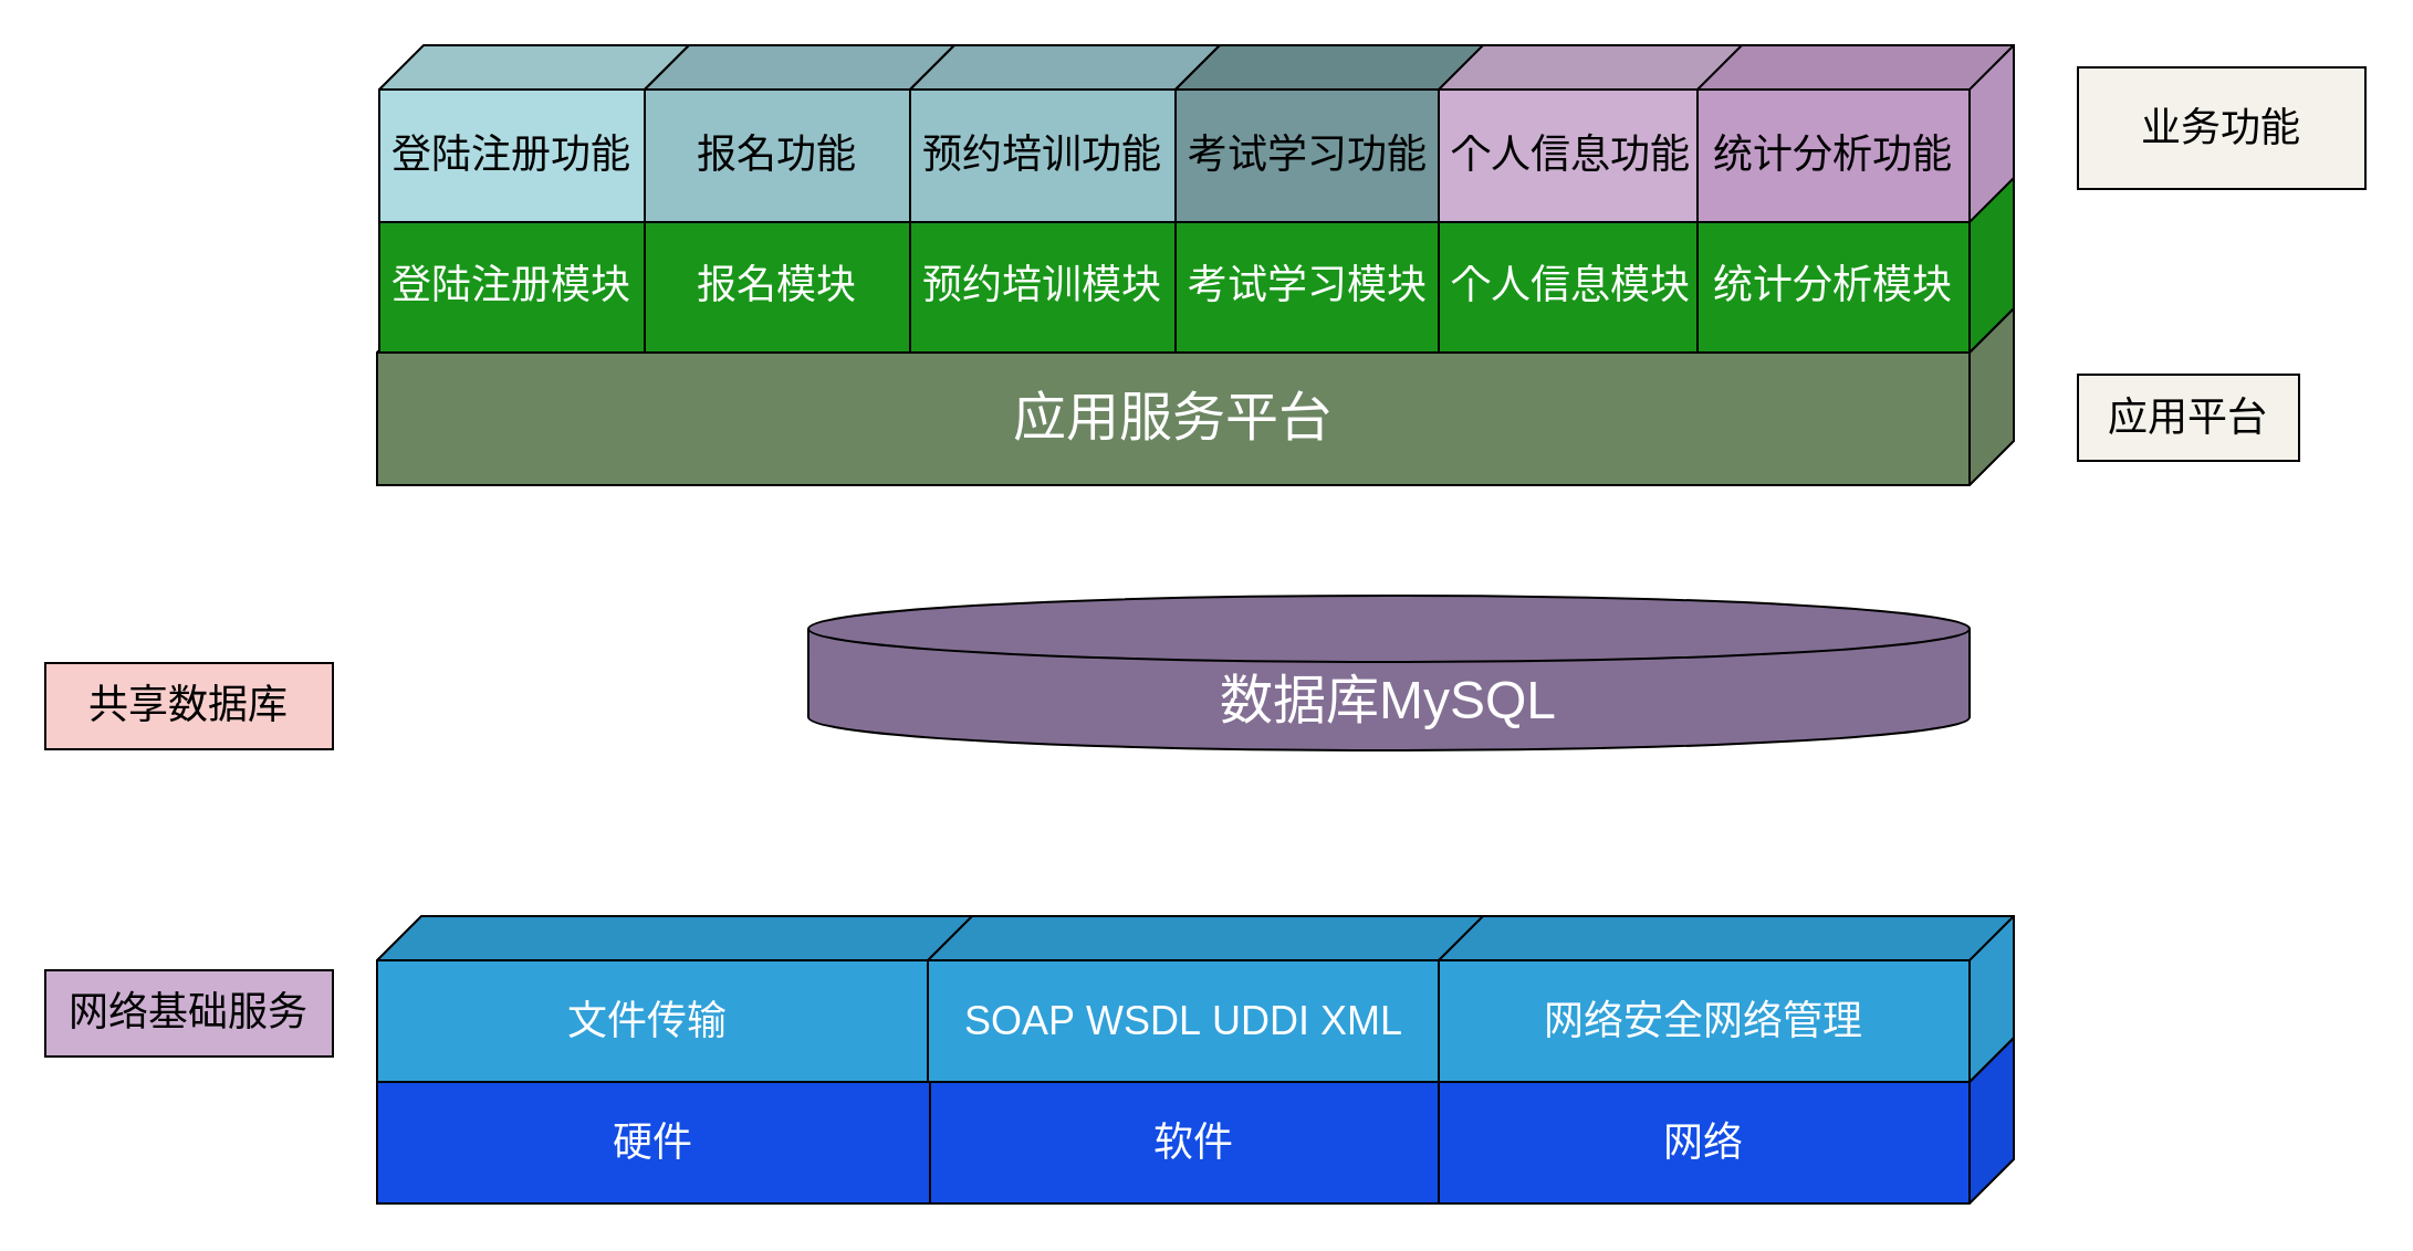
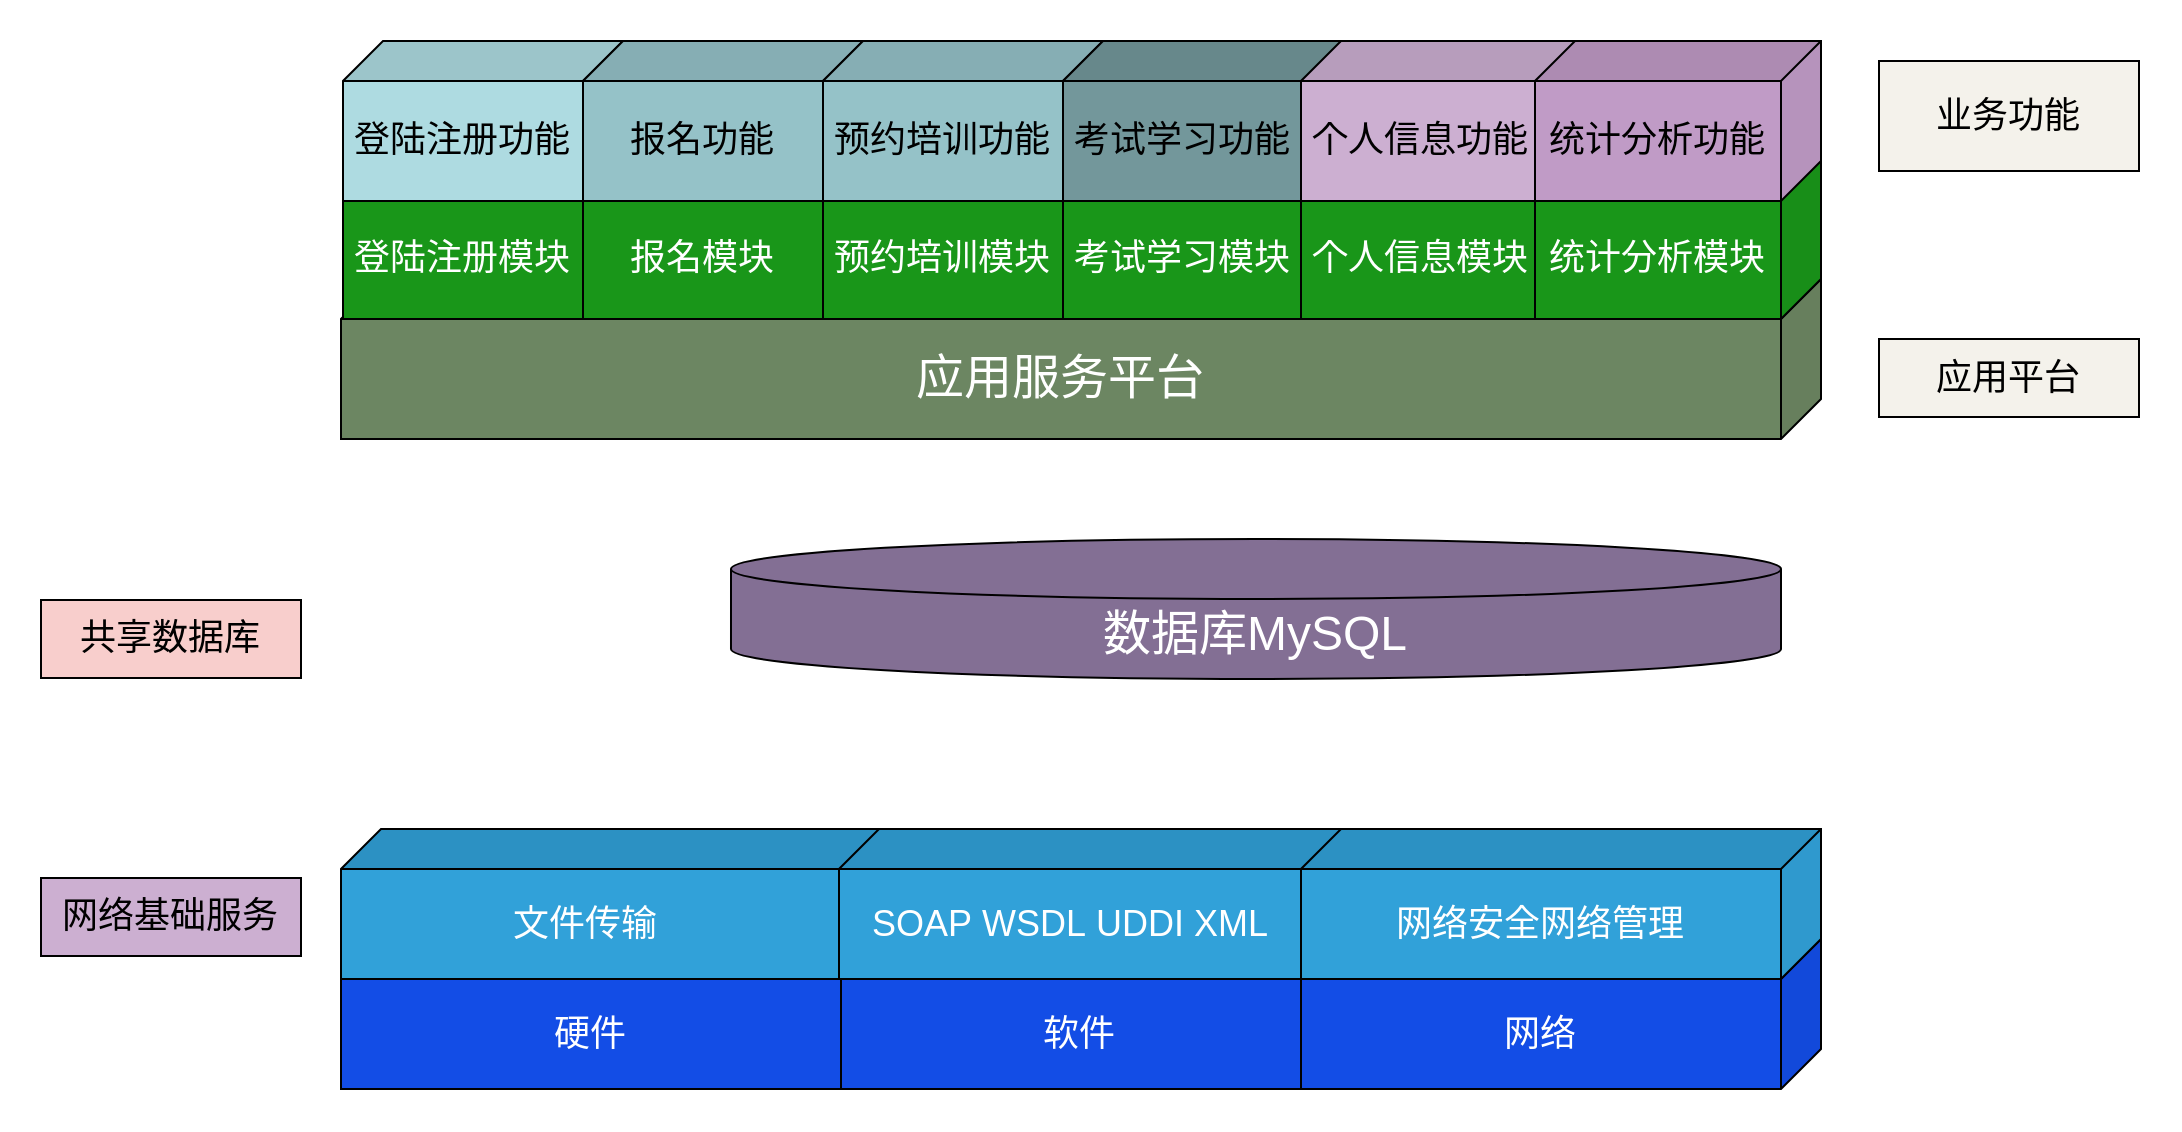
  <mxCell id="0" />
  <mxCell id="1" parent="0" />
  <mxCell id="2" value="&lt;font color=&quot;#ffffff&quot; style=&quot;font-size: 18px;&quot;&gt;硬件&lt;/font&gt;" style="shape=cube;whiteSpace=wrap;html=1;boundedLbl=1;backgroundOutline=1;darkOpacity=0.05;darkOpacity2=0.1;direction=south;fillColor=#134de6;" vertex="1" parent="1"><mxGeometry x="170" y="469" width="270" height="75" as="geometry" /></mxCell>
  <mxCell id="3" value="&lt;font color=&quot;#ffffff&quot; style=&quot;font-size: 18px;&quot;&gt;软件&lt;/font&gt;" style="shape=cube;whiteSpace=wrap;html=1;boundedLbl=1;backgroundOutline=1;darkOpacity=0.05;darkOpacity2=0.1;direction=south;fillColor=#134de6;" vertex="1" parent="1"><mxGeometry x="420" y="469" width="259" height="75" as="geometry" /></mxCell>
  <mxCell id="4" value="&lt;font color=&quot;#ffffff&quot; style=&quot;font-size: 18px;&quot;&gt;网络&lt;/font&gt;" style="shape=cube;whiteSpace=wrap;html=1;boundedLbl=1;backgroundOutline=1;darkOpacity=0.05;darkOpacity2=0.1;direction=south;fillColor=#134de6;" vertex="1" parent="1"><mxGeometry x="650" y="469" width="260" height="75" as="geometry" /></mxCell>
  <mxCell id="5" value="&lt;font color=&quot;#ffffff&quot; style=&quot;font-size: 24px;&quot;&gt;应用服务平台&lt;/font&gt;" style="shape=cube;whiteSpace=wrap;html=1;boundedLbl=1;backgroundOutline=1;darkOpacity=0.05;darkOpacity2=0.1;direction=south;fillColor=#6c8662;" vertex="1" parent="1"><mxGeometry x="170" y="139" width="740" height="80" as="geometry" /></mxCell>
  <mxCell id="6" value="&lt;font style=&quot;font-size: 18px;&quot;&gt;登陆注册模块&lt;/font&gt;" style="shape=cube;whiteSpace=wrap;html=1;boundedLbl=1;backgroundOutline=1;darkOpacity=0.05;darkOpacity2=0.1;direction=south;fillColor=#199619;fontColor=#FFFFFF;" vertex="1" parent="1"><mxGeometry x="171" y="79" width="140" height="80" as="geometry" /></mxCell>
  <mxCell id="7" value="&lt;font style=&quot;font-size: 18px;&quot;&gt;报名模块&lt;/font&gt;" style="shape=cube;whiteSpace=wrap;html=1;boundedLbl=1;backgroundOutline=1;darkOpacity=0.05;darkOpacity2=0.1;direction=south;fillColor=#199619;fontColor=#FFFFFF;" vertex="1" parent="1"><mxGeometry x="291" y="79" width="140" height="80" as="geometry" /></mxCell>
  <mxCell id="8" value="&lt;font style=&quot;font-size: 18px;&quot;&gt;预约培训模块&lt;/font&gt;" style="shape=cube;whiteSpace=wrap;html=1;boundedLbl=1;backgroundOutline=1;darkOpacity=0.05;darkOpacity2=0.1;direction=south;fillColor=#199619;fontColor=#FFFFFF;" vertex="1" parent="1"><mxGeometry x="411" y="79" width="140" height="80" as="geometry" /></mxCell>
  <mxCell id="9" value="&lt;font style=&quot;font-size: 18px;&quot;&gt;考试学习模块&lt;/font&gt;" style="shape=cube;whiteSpace=wrap;html=1;boundedLbl=1;backgroundOutline=1;darkOpacity=0.05;darkOpacity2=0.1;direction=south;fillColor=#199619;fontColor=#FFFFFF;" vertex="1" parent="1"><mxGeometry x="531" y="79" width="140" height="80" as="geometry" /></mxCell>
  <mxCell id="10" value="&lt;font style=&quot;font-size: 18px;&quot;&gt;个人信息模块&lt;/font&gt;" style="shape=cube;whiteSpace=wrap;html=1;boundedLbl=1;backgroundOutline=1;darkOpacity=0.05;darkOpacity2=0.1;direction=south;fillColor=#199619;fontColor=#FFFFFF;" vertex="1" parent="1"><mxGeometry x="650" y="79" width="140" height="80" as="geometry" /></mxCell>
  <mxCell id="11" value="&lt;font style=&quot;font-size: 18px;&quot;&gt;统计分析模块&lt;/font&gt;" style="shape=cube;whiteSpace=wrap;html=1;boundedLbl=1;backgroundOutline=1;darkOpacity=0.05;darkOpacity2=0.1;direction=south;fillColor=#199619;fontColor=#FFFFFF;" vertex="1" parent="1"><mxGeometry x="767" y="79" width="143" height="80" as="geometry" /></mxCell>
  <mxCell id="12" value="&lt;font color=&quot;#ffffff&quot; style=&quot;font-size: 24px;&quot;&gt;数据库MySQL&lt;/font&gt;" style="shape=cylinder3;whiteSpace=wrap;html=1;boundedLbl=1;backgroundOutline=1;size=15;fillColor=#836f94;" vertex="1" parent="1"><mxGeometry x="365" y="269" width="525" height="70" as="geometry" /></mxCell>
  <mxCell id="13" value="&lt;font color=&quot;#ffffff&quot; style=&quot;font-size: 18px;&quot;&gt;文件传输&amp;nbsp;&lt;/font&gt;" style="shape=cube;whiteSpace=wrap;html=1;boundedLbl=1;backgroundOutline=1;darkOpacity=0.05;darkOpacity2=0.1;direction=south;fillColor=#31a1d9;" vertex="1" parent="1"><mxGeometry x="170" y="414" width="270" height="75" as="geometry" /></mxCell>
  <mxCell id="14" value="&lt;font color=&quot;#ffffff&quot; style=&quot;font-size: 18px;&quot;&gt;SOAP&amp;nbsp;WSDL&amp;nbsp;UDDI XML&lt;/font&gt;" style="shape=cube;whiteSpace=wrap;html=1;boundedLbl=1;backgroundOutline=1;darkOpacity=0.05;darkOpacity2=0.1;direction=south;fillColor=#31a1d9;" vertex="1" parent="1"><mxGeometry x="419" y="414" width="252" height="75" as="geometry" /></mxCell>
  <mxCell id="15" value="&lt;font color=&quot;#ffffff&quot; style=&quot;font-size: 18px;&quot;&gt;网络安全网络管理&lt;/font&gt;" style="shape=cube;whiteSpace=wrap;html=1;boundedLbl=1;backgroundOutline=1;darkOpacity=0.05;darkOpacity2=0.1;direction=south;fillColor=#31a1d9;" vertex="1" parent="1"><mxGeometry x="650" y="414" width="260" height="75" as="geometry" /></mxCell>
  <mxCell id="16" value="&lt;font style=&quot;font-size: 18px;&quot;&gt;登陆注册功能&lt;/font&gt;" style="shape=cube;whiteSpace=wrap;html=1;boundedLbl=1;backgroundOutline=1;darkOpacity=0.05;darkOpacity2=0.1;direction=south;fillColor=#aedbe1;" vertex="1" parent="1"><mxGeometry x="171" y="20" width="140" height="80" as="geometry" /></mxCell>
  <mxCell id="17" value="&lt;font style=&quot;font-size: 18px;&quot;&gt;报名功能&lt;/font&gt;" style="shape=cube;whiteSpace=wrap;html=1;boundedLbl=1;backgroundOutline=1;darkOpacity=0.05;darkOpacity2=0.1;direction=south;fillColor=#95c2c8;" vertex="1" parent="1"><mxGeometry x="291" y="20" width="140" height="80" as="geometry" /></mxCell>
  <mxCell id="18" value="&lt;font style=&quot;font-size: 18px;&quot;&gt;预约培训功能&lt;/font&gt;" style="shape=cube;whiteSpace=wrap;html=1;boundedLbl=1;backgroundOutline=1;darkOpacity=0.05;darkOpacity2=0.1;direction=south;fillColor=#95c2c8;" vertex="1" parent="1"><mxGeometry x="411" y="20" width="140" height="80" as="geometry" /></mxCell>
  <mxCell id="19" value="&lt;font style=&quot;font-size: 18px;&quot;&gt;考试学习功能&lt;/font&gt;" style="shape=cube;whiteSpace=wrap;html=1;boundedLbl=1;backgroundOutline=1;darkOpacity=0.05;darkOpacity2=0.1;direction=south;fillColor=#73979b;" vertex="1" parent="1"><mxGeometry x="531" y="20" width="140" height="80" as="geometry" /></mxCell>
  <mxCell id="20" value="&lt;font style=&quot;font-size: 18px;&quot;&gt;个人信息功能&lt;/font&gt;" style="shape=cube;whiteSpace=wrap;html=1;boundedLbl=1;backgroundOutline=1;darkOpacity=0.05;darkOpacity2=0.1;direction=south;fillColor=#ccafd1;" vertex="1" parent="1"><mxGeometry x="650" y="20" width="140" height="80" as="geometry" /></mxCell>
  <mxCell id="21" value="&lt;font style=&quot;font-size: 18px;&quot;&gt;统计分析功能&lt;/font&gt;" style="shape=cube;whiteSpace=wrap;html=1;boundedLbl=1;backgroundOutline=1;darkOpacity=0.05;darkOpacity2=0.1;direction=south;fillColor=#c09bc6;" vertex="1" parent="1"><mxGeometry x="767" y="20" width="143" height="80" as="geometry" /></mxCell>
  <mxCell id="22" value="&lt;font style=&quot;font-size: 18px;&quot;&gt;业务功能&lt;/font&gt;" style="rounded=0;whiteSpace=wrap;html=1;fillColor=#f4f2eb;" vertex="1" parent="1"><mxGeometry x="939" y="30" width="130" height="55" as="geometry" /></mxCell>
- <mxCell id="23" value="&lt;font style=&quot;font-size: 18px;&quot;&gt;应用平台&lt;/font&gt;" style="rounded=0;whiteSpace=wrap;html=1;fillColor=#f4f2eb;" vertex="1" parent="1"><mxGeometry x="939" y="169" width="100" height="39" as="geometry" /></mxCell>
+ <mxCell id="23" value="&lt;font style=&quot;font-size: 18px;&quot;&gt;应用平台&lt;/font&gt;" style="rounded=0;whiteSpace=wrap;html=1;fillColor=#f4f2eb;" vertex="1" parent="1"><mxGeometry x="939" y="169" width="130" height="39" as="geometry" /></mxCell>
  <mxCell id="24" value="&lt;font style=&quot;font-size: 18px;&quot;&gt;共享数据库&lt;/font&gt;" style="rounded=0;whiteSpace=wrap;html=1;fillColor=#f8cecc;" vertex="1" parent="1"><mxGeometry x="20" y="299.5" width="130" height="39" as="geometry" /></mxCell>
  <mxCell id="25" value="&lt;font style=&quot;font-size: 18px;&quot;&gt;网络基础服务&lt;/font&gt;" style="rounded=0;whiteSpace=wrap;html=1;fillColor=#ccafd1;" vertex="1" parent="1"><mxGeometry x="20" y="438.5" width="130" height="39" as="geometry" /></mxCell>
